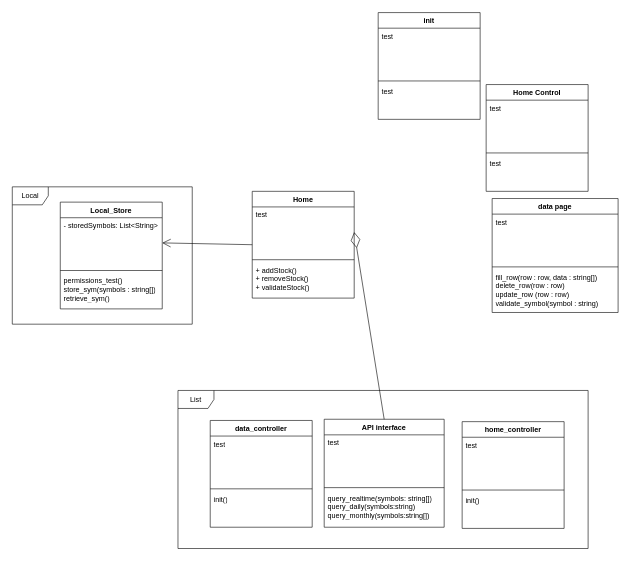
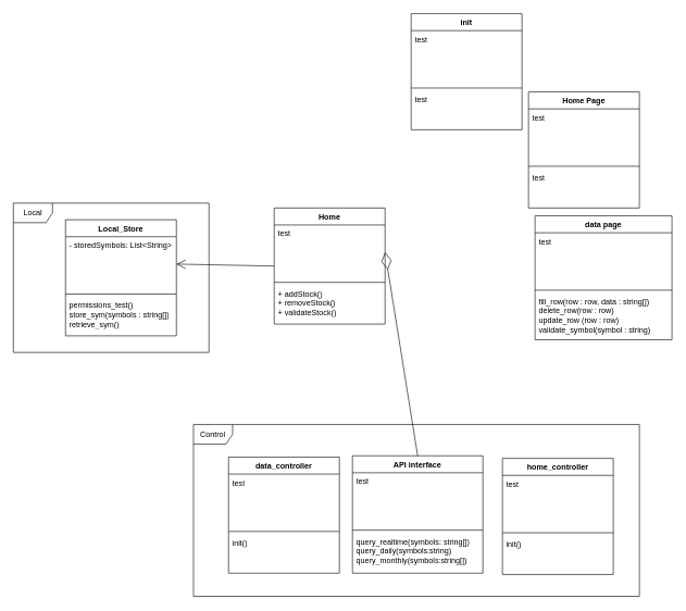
  <mxCell id="0" />
  <mxCell id="1" parent="0" />
  <mxCell id="2" value="Local_Store" style="swimlane;fontStyle=1;align=center;verticalAlign=top;childLayout=stackLayout;horizontal=1;startSize=26;horizontalStack=0;resizeParent=1;resizeParentMax=0;resizeLast=0;collapsible=1;marginBottom=0;whiteSpace=wrap;html=1;" vertex="1" parent="1"><mxGeometry x="100" y="336" width="170" height="178" as="geometry" /></mxCell>
  <mxCell id="3" value="- storedSymbols: List&amp;lt;String&amp;gt;" style="text;strokeColor=none;fillColor=none;align=left;verticalAlign=top;spacingLeft=4;spacingRight=4;overflow=hidden;rotatable=0;points=[[0,0.5],[1,0.5]];portConstraint=eastwest;whiteSpace=wrap;html=1;" vertex="1" parent="2"><mxGeometry y="26" width="170" height="84" as="geometry" /></mxCell>
  <mxCell id="4" value="" style="line;strokeWidth=1;fillColor=none;align=left;verticalAlign=middle;spacingTop=-1;spacingLeft=3;spacingRight=3;rotatable=0;labelPosition=right;points=[];portConstraint=eastwest;strokeColor=inherit;" vertex="1" parent="2"><mxGeometry y="110" width="170" height="8" as="geometry" /></mxCell>
  <mxCell id="5" value="&lt;div&gt;permissions_test()&lt;/div&gt;&lt;div&gt;store_sym(symbols : string[])&lt;/div&gt;&lt;div&gt;retrieve_sym()&lt;br&gt;&lt;/div&gt;" style="text;strokeColor=none;fillColor=none;align=left;verticalAlign=top;spacingLeft=4;spacingRight=4;overflow=hidden;rotatable=0;points=[[0,0.5],[1,0.5]];portConstraint=eastwest;whiteSpace=wrap;html=1;" vertex="1" parent="2"><mxGeometry y="118" width="170" height="60" as="geometry" /></mxCell>
  <mxCell id="6" value="init" style="swimlane;fontStyle=1;align=center;verticalAlign=top;childLayout=stackLayout;horizontal=1;startSize=26;horizontalStack=0;resizeParent=1;resizeParentMax=0;resizeLast=0;collapsible=1;marginBottom=0;whiteSpace=wrap;html=1;" vertex="1" parent="1"><mxGeometry x="630" y="20" width="170" height="178" as="geometry" /></mxCell>
  <mxCell id="7" value="test" style="text;strokeColor=none;fillColor=none;align=left;verticalAlign=top;spacingLeft=4;spacingRight=4;overflow=hidden;rotatable=0;points=[[0,0.5],[1,0.5]];portConstraint=eastwest;whiteSpace=wrap;html=1;" vertex="1" parent="6"><mxGeometry y="26" width="170" height="84" as="geometry" /></mxCell>
  <mxCell id="8" value="" style="line;strokeWidth=1;fillColor=none;align=left;verticalAlign=middle;spacingTop=-1;spacingLeft=3;spacingRight=3;rotatable=0;labelPosition=right;points=[];portConstraint=eastwest;strokeColor=inherit;" vertex="1" parent="6"><mxGeometry y="110" width="170" height="8" as="geometry" /></mxCell>
  <mxCell id="9" value="test" style="text;strokeColor=none;fillColor=none;align=left;verticalAlign=top;spacingLeft=4;spacingRight=4;overflow=hidden;rotatable=0;points=[[0,0.5],[1,0.5]];portConstraint=eastwest;whiteSpace=wrap;html=1;" vertex="1" parent="6"><mxGeometry y="118" width="170" height="60" as="geometry" /></mxCell>
  <mxCell id="10" value="&lt;div&gt;data page&lt;/div&gt;&lt;div&gt;&lt;br&gt;&lt;/div&gt;" style="swimlane;fontStyle=1;align=center;verticalAlign=top;childLayout=stackLayout;horizontal=1;startSize=26;horizontalStack=0;resizeParent=1;resizeParentMax=0;resizeLast=0;collapsible=1;marginBottom=0;whiteSpace=wrap;html=1;" vertex="1" parent="1"><mxGeometry x="820" y="330" width="210" height="190" as="geometry" /></mxCell>
  <mxCell id="11" value="test" style="text;strokeColor=none;fillColor=none;align=left;verticalAlign=top;spacingLeft=4;spacingRight=4;overflow=hidden;rotatable=0;points=[[0,0.5],[1,0.5]];portConstraint=eastwest;whiteSpace=wrap;html=1;" vertex="1" parent="10"><mxGeometry y="26" width="210" height="84" as="geometry" /></mxCell>
  <mxCell id="12" value="" style="line;strokeWidth=1;fillColor=none;align=left;verticalAlign=middle;spacingTop=-1;spacingLeft=3;spacingRight=3;rotatable=0;labelPosition=right;points=[];portConstraint=eastwest;strokeColor=inherit;" vertex="1" parent="10"><mxGeometry y="110" width="210" height="8" as="geometry" /></mxCell>
  <mxCell id="13" value="&lt;div&gt;fill_row(row : row, data : string[])&lt;/div&gt;&lt;div&gt;delete_row(row : row)&lt;/div&gt;&lt;div&gt;update_row (row : row)&lt;/div&gt;&lt;div&gt;validate_symbol(symbol : string) &lt;br&gt;&lt;/div&gt;" style="text;strokeColor=none;fillColor=none;align=left;verticalAlign=top;spacingLeft=4;spacingRight=4;overflow=hidden;rotatable=0;points=[[0,0.5],[1,0.5]];portConstraint=eastwest;whiteSpace=wrap;html=1;" vertex="1" parent="10"><mxGeometry y="118" width="210" height="72" as="geometry" /></mxCell>
  <mxCell id="14" value="home_controller" style="swimlane;fontStyle=1;align=center;verticalAlign=top;childLayout=stackLayout;horizontal=1;startSize=26;horizontalStack=0;resizeParent=1;resizeParentMax=0;resizeLast=0;collapsible=1;marginBottom=0;whiteSpace=wrap;html=1;" vertex="1" parent="1"><mxGeometry x="770" y="702" width="170" height="178" as="geometry" /></mxCell>
  <mxCell id="15" value="test" style="text;strokeColor=none;fillColor=none;align=left;verticalAlign=top;spacingLeft=4;spacingRight=4;overflow=hidden;rotatable=0;points=[[0,0.5],[1,0.5]];portConstraint=eastwest;whiteSpace=wrap;html=1;" vertex="1" parent="14"><mxGeometry y="26" width="170" height="84" as="geometry" /></mxCell>
  <mxCell id="16" value="" style="line;strokeWidth=1;fillColor=none;align=left;verticalAlign=middle;spacingTop=-1;spacingLeft=3;spacingRight=3;rotatable=0;labelPosition=right;points=[];portConstraint=eastwest;strokeColor=inherit;" vertex="1" parent="14"><mxGeometry y="110" width="170" height="8" as="geometry" /></mxCell>
  <mxCell id="17" value="init()" style="text;strokeColor=none;fillColor=none;align=left;verticalAlign=top;spacingLeft=4;spacingRight=4;overflow=hidden;rotatable=0;points=[[0,0.5],[1,0.5]];portConstraint=eastwest;whiteSpace=wrap;html=1;" vertex="1" parent="14"><mxGeometry y="118" width="170" height="60" as="geometry" /></mxCell>
- <mxCell id="18" value="Home Control" style="swimlane;fontStyle=1;align=center;verticalAlign=top;childLayout=stackLayout;horizontal=1;startSize=26;horizontalStack=0;resizeParent=1;resizeParentMax=0;resizeLast=0;collapsible=1;marginBottom=0;whiteSpace=wrap;html=1;" vertex="1" parent="1"><mxGeometry x="810" y="140" width="170" height="178" as="geometry" /></mxCell>
+ <mxCell id="18" value="Home Page" style="swimlane;fontStyle=1;align=center;verticalAlign=top;childLayout=stackLayout;horizontal=1;startSize=26;horizontalStack=0;resizeParent=1;resizeParentMax=0;resizeLast=0;collapsible=1;marginBottom=0;whiteSpace=wrap;html=1;" vertex="1" parent="1"><mxGeometry x="810" y="140" width="170" height="178" as="geometry" /></mxCell>
  <mxCell id="19" value="test" style="text;strokeColor=none;fillColor=none;align=left;verticalAlign=top;spacingLeft=4;spacingRight=4;overflow=hidden;rotatable=0;points=[[0,0.5],[1,0.5]];portConstraint=eastwest;whiteSpace=wrap;html=1;" vertex="1" parent="18"><mxGeometry y="26" width="170" height="84" as="geometry" /></mxCell>
  <mxCell id="20" value="" style="line;strokeWidth=1;fillColor=none;align=left;verticalAlign=middle;spacingTop=-1;spacingLeft=3;spacingRight=3;rotatable=0;labelPosition=right;points=[];portConstraint=eastwest;strokeColor=inherit;" vertex="1" parent="18"><mxGeometry y="110" width="170" height="8" as="geometry" /></mxCell>
  <mxCell id="21" value="test" style="text;strokeColor=none;fillColor=none;align=left;verticalAlign=top;spacingLeft=4;spacingRight=4;overflow=hidden;rotatable=0;points=[[0,0.5],[1,0.5]];portConstraint=eastwest;whiteSpace=wrap;html=1;" vertex="1" parent="18"><mxGeometry y="118" width="170" height="60" as="geometry" /></mxCell>
  <mxCell id="22" value="data_controller" style="swimlane;fontStyle=1;align=center;verticalAlign=top;childLayout=stackLayout;horizontal=1;startSize=26;horizontalStack=0;resizeParent=1;resizeParentMax=0;resizeLast=0;collapsible=1;marginBottom=0;whiteSpace=wrap;html=1;" vertex="1" parent="1"><mxGeometry x="350" y="700" width="170" height="178" as="geometry" /></mxCell>
  <mxCell id="23" value="test" style="text;strokeColor=none;fillColor=none;align=left;verticalAlign=top;spacingLeft=4;spacingRight=4;overflow=hidden;rotatable=0;points=[[0,0.5],[1,0.5]];portConstraint=eastwest;whiteSpace=wrap;html=1;" vertex="1" parent="22"><mxGeometry y="26" width="170" height="84" as="geometry" /></mxCell>
  <mxCell id="24" value="" style="line;strokeWidth=1;fillColor=none;align=left;verticalAlign=middle;spacingTop=-1;spacingLeft=3;spacingRight=3;rotatable=0;labelPosition=right;points=[];portConstraint=eastwest;strokeColor=inherit;" vertex="1" parent="22"><mxGeometry y="110" width="170" height="8" as="geometry" /></mxCell>
  <mxCell id="25" value="init()" style="text;strokeColor=none;fillColor=none;align=left;verticalAlign=top;spacingLeft=4;spacingRight=4;overflow=hidden;rotatable=0;points=[[0,0.5],[1,0.5]];portConstraint=eastwest;whiteSpace=wrap;html=1;" vertex="1" parent="22"><mxGeometry y="118" width="170" height="60" as="geometry" /></mxCell>
  <mxCell id="26" value="API interface" style="swimlane;fontStyle=1;align=center;verticalAlign=top;childLayout=stackLayout;horizontal=1;startSize=26;horizontalStack=0;resizeParent=1;resizeParentMax=0;resizeLast=0;collapsible=1;marginBottom=0;whiteSpace=wrap;html=1;" vertex="1" parent="1"><mxGeometry x="540" y="698" width="200" height="180" as="geometry" /></mxCell>
  <mxCell id="27" value="test" style="text;strokeColor=none;fillColor=none;align=left;verticalAlign=top;spacingLeft=4;spacingRight=4;overflow=hidden;rotatable=0;points=[[0,0.5],[1,0.5]];portConstraint=eastwest;whiteSpace=wrap;html=1;" vertex="1" parent="26"><mxGeometry y="26" width="200" height="84" as="geometry" /></mxCell>
  <mxCell id="28" value="" style="line;strokeWidth=1;fillColor=none;align=left;verticalAlign=middle;spacingTop=-1;spacingLeft=3;spacingRight=3;rotatable=0;labelPosition=right;points=[];portConstraint=eastwest;strokeColor=inherit;" vertex="1" parent="26"><mxGeometry y="110" width="200" height="8" as="geometry" /></mxCell>
  <mxCell id="29" value="&lt;div&gt;query_realtime(symbols: string[])&lt;/div&gt;&lt;div&gt;query_daily(symbols:string)&lt;/div&gt;&lt;div&gt;query_monthly(symbols:string[])&lt;br&gt;&lt;/div&gt;" style="text;strokeColor=none;fillColor=none;align=left;verticalAlign=top;spacingLeft=4;spacingRight=4;overflow=hidden;rotatable=0;points=[[0,0.5],[1,0.5]];portConstraint=eastwest;whiteSpace=wrap;html=1;" vertex="1" parent="26"><mxGeometry y="118" width="200" height="62" as="geometry" /></mxCell>
  <mxCell id="30" value="Local" style="shape=umlFrame;whiteSpace=wrap;html=1;pointerEvents=0;" vertex="1" parent="1"><mxGeometry x="20" y="310.5" width="300" height="229" as="geometry" /></mxCell>
  <mxCell id="31" value="" style="endArrow=open;endFill=1;endSize=12;html=1;rounded=0;entryX=1;entryY=0.5;entryDx=0;entryDy=0;exitX=0;exitY=0.5;exitDx=0;exitDy=0;" edge="1" parent="1" source="32" target="3"><mxGeometry width="160" relative="1" as="geometry"><mxPoint x="475" y="230" as="sourcePoint" /><mxPoint x="670" y="590" as="targetPoint" /></mxGeometry></mxCell>
  <mxCell id="32" value="Home" style="swimlane;fontStyle=1;align=center;verticalAlign=top;childLayout=stackLayout;horizontal=1;startSize=26;horizontalStack=0;resizeParent=1;resizeParentMax=0;resizeLast=0;collapsible=1;marginBottom=0;whiteSpace=wrap;html=1;" vertex="1" parent="1"><mxGeometry x="420" y="318" width="170" height="178" as="geometry" /></mxCell>
  <mxCell id="33" value="test" style="text;strokeColor=none;fillColor=none;align=left;verticalAlign=top;spacingLeft=4;spacingRight=4;overflow=hidden;rotatable=0;points=[[0,0.5],[1,0.5]];portConstraint=eastwest;whiteSpace=wrap;html=1;" vertex="1" parent="32"><mxGeometry y="26" width="170" height="84" as="geometry" /></mxCell>
  <mxCell id="34" value="" style="line;strokeWidth=1;fillColor=none;align=left;verticalAlign=middle;spacingTop=-1;spacingLeft=3;spacingRight=3;rotatable=0;labelPosition=right;points=[];portConstraint=eastwest;strokeColor=inherit;" vertex="1" parent="32"><mxGeometry y="110" width="170" height="8" as="geometry" /></mxCell>
  <mxCell id="35" value="&lt;div&gt;+ addStock()&lt;/div&gt;&lt;div&gt;+ removeStock()&lt;/div&gt;&lt;div&gt;+ validateStock()&lt;br&gt;&lt;/div&gt;" style="text;strokeColor=none;fillColor=none;align=left;verticalAlign=top;spacingLeft=4;spacingRight=4;overflow=hidden;rotatable=0;points=[[0,0.5],[1,0.5]];portConstraint=eastwest;whiteSpace=wrap;html=1;" vertex="1" parent="32"><mxGeometry y="118" width="170" height="60" as="geometry" /></mxCell>
- <mxCell id="36" value="List" style="shape=umlFrame;whiteSpace=wrap;html=1;pointerEvents=0;" vertex="1" parent="1"><mxGeometry x="296.21" y="650" width="683.79" height="263.5" as="geometry" /></mxCell>
+ <mxCell id="36" value="Control" style="shape=umlFrame;whiteSpace=wrap;html=1;pointerEvents=0;" vertex="1" parent="1"><mxGeometry x="296.21" y="650" width="683.79" height="263.5" as="geometry" /></mxCell>
  <mxCell id="37" value="" style="endArrow=diamondThin;endFill=0;endSize=24;html=1;rounded=0;entryX=1;entryY=0.5;entryDx=0;entryDy=0;exitX=0.5;exitY=0;exitDx=0;exitDy=0;" edge="1" parent="1" source="26" target="33"><mxGeometry width="160" relative="1" as="geometry"><mxPoint x="520" y="470" as="sourcePoint" /><mxPoint x="680" y="470" as="targetPoint" /></mxGeometry></mxCell>
